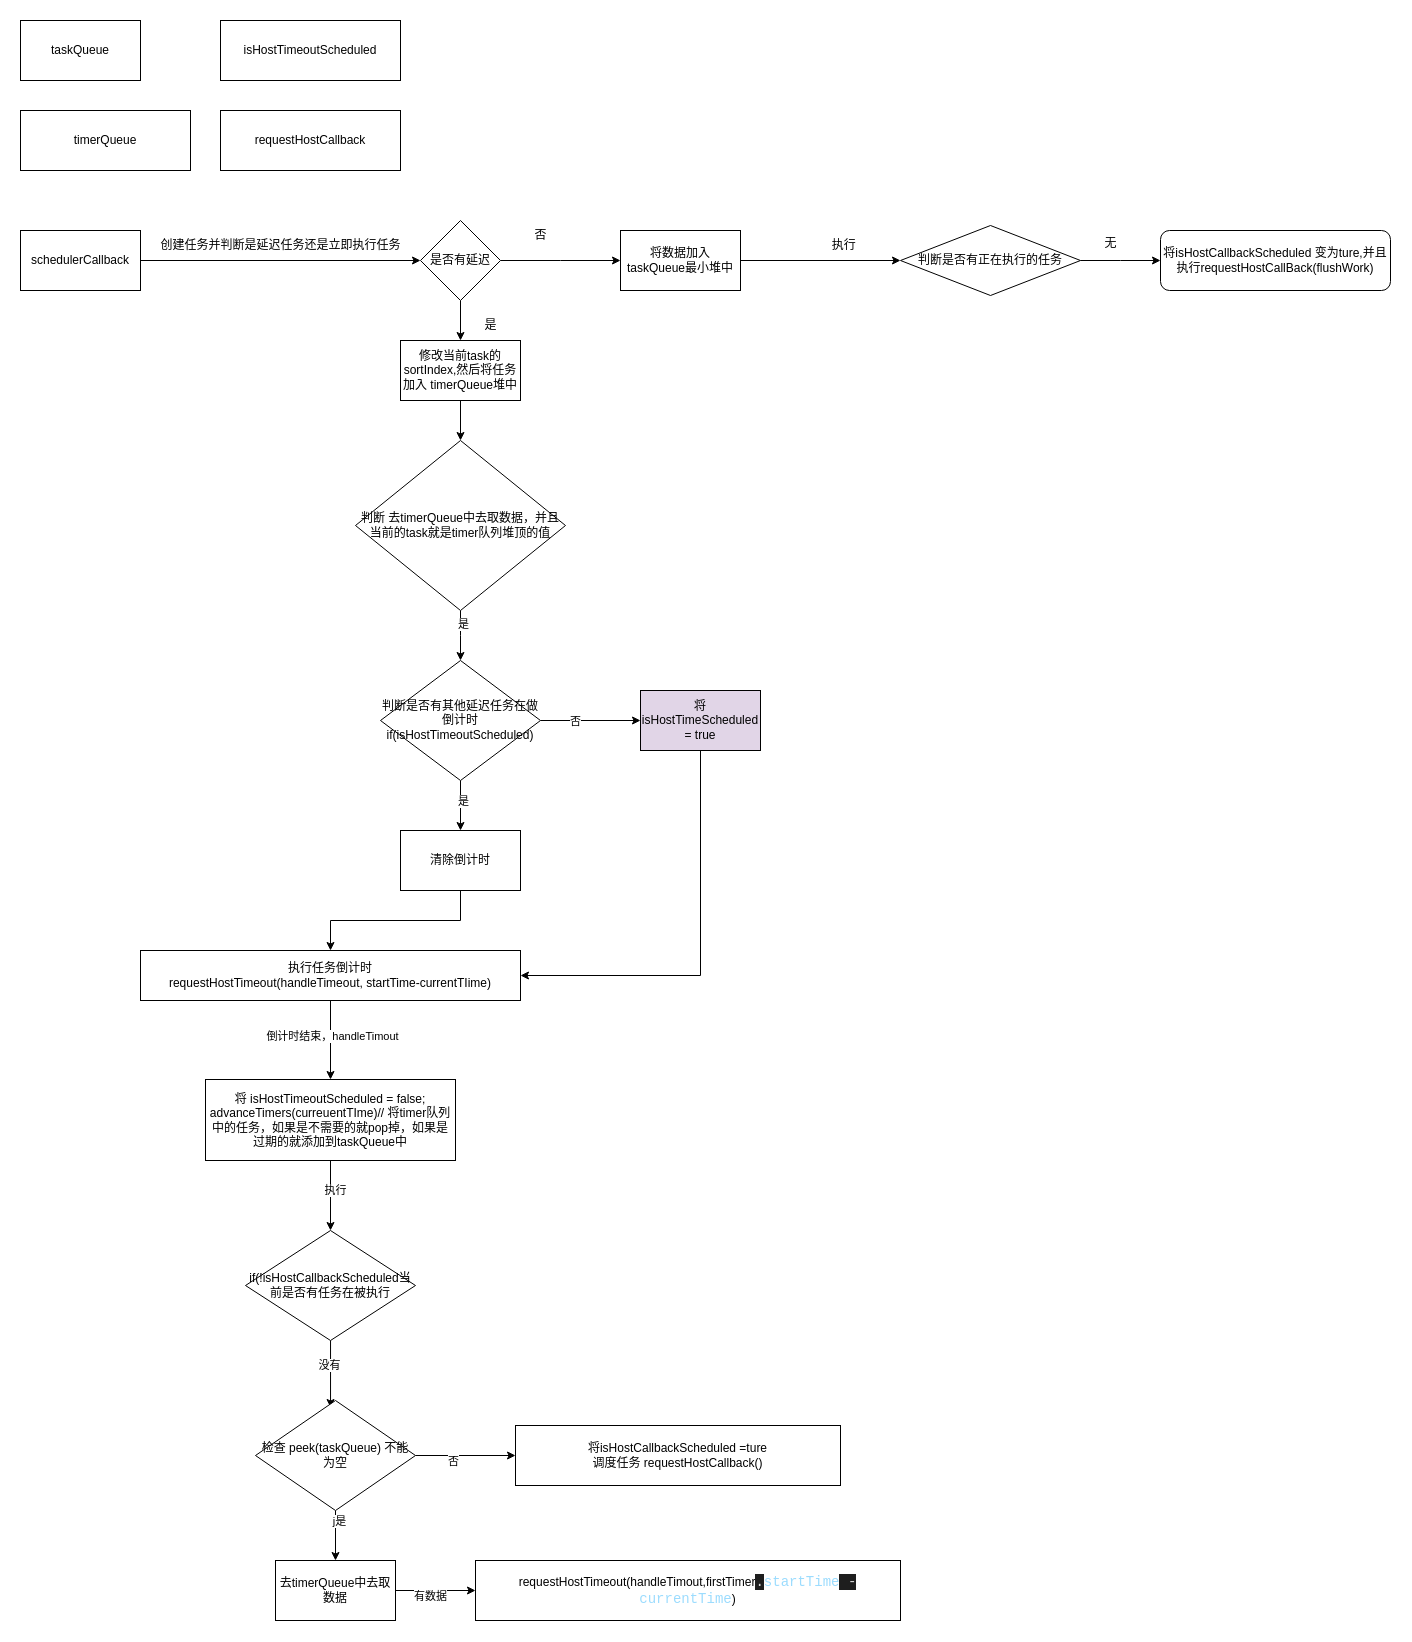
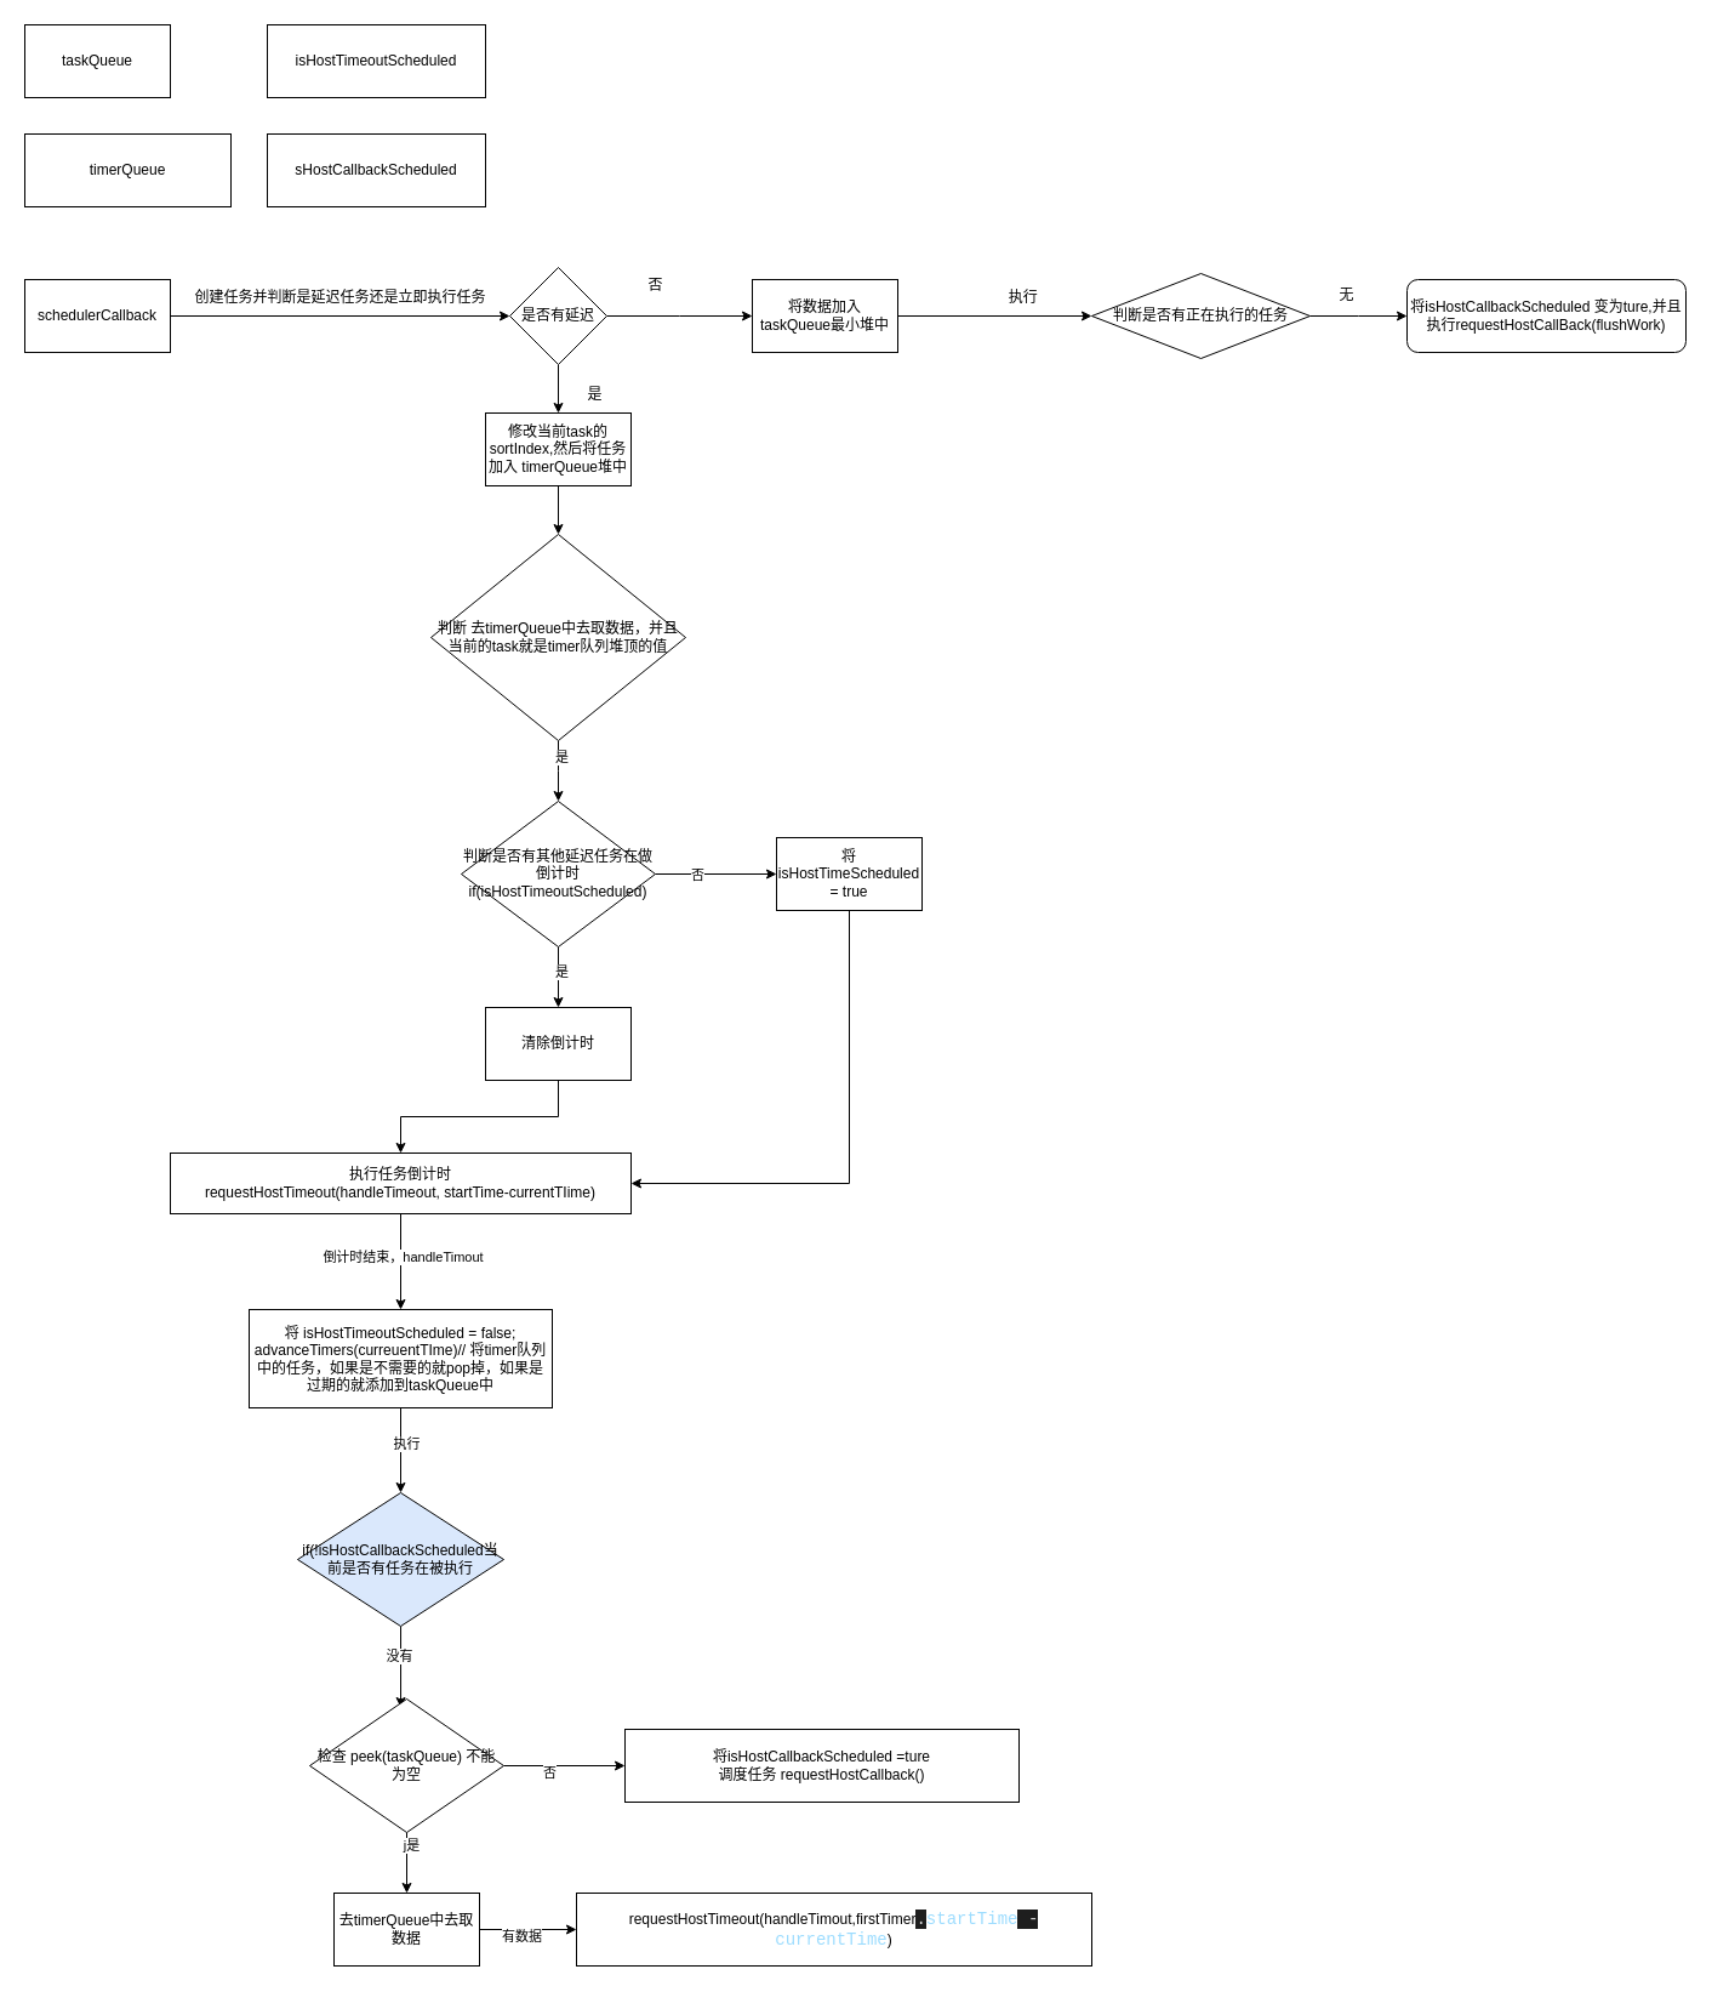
  <mxCell id="0" />
  <mxCell id="1" parent="0" />
  <mxCell id="2" value="taskQueue" style="rounded=0;whiteSpace=wrap;html=1;" parent="1" vertex="1"><mxGeometry x="20" y="20" width="120" height="60" as="geometry" /></mxCell>
  <mxCell id="3" value="timerQueue" style="rounded=0;whiteSpace=wrap;html=1;" parent="1" vertex="1"><mxGeometry x="20" y="110" width="170" height="60" as="geometry" /></mxCell>
  <mxCell id="4" style="edgeStyle=orthogonalEdgeStyle;rounded=0;orthogonalLoop=1;jettySize=auto;html=1;entryX=0;entryY=0.5;entryDx=0;entryDy=0;" parent="1" source="5" target="9" edge="1"><mxGeometry relative="1" as="geometry"><mxPoint x="260" y="260" as="targetPoint" /></mxGeometry></mxCell>
  <mxCell id="5" value="schedulerCallback" style="rounded=0;whiteSpace=wrap;html=1;" parent="1" vertex="1"><mxGeometry x="20" y="230" width="120" height="60" as="geometry" /></mxCell>
  <mxCell id="6" value="创建任务并判断是延迟任务还是立即执行任务" style="text;html=1;align=center;verticalAlign=middle;resizable=0;points=[];autosize=1;strokeColor=none;fillColor=none;" parent="1" vertex="1"><mxGeometry x="150" y="230" width="260" height="30" as="geometry" /></mxCell>
  <mxCell id="7" style="edgeStyle=orthogonalEdgeStyle;rounded=0;orthogonalLoop=1;jettySize=auto;html=1;exitX=1;exitY=0.5;exitDx=0;exitDy=0;" parent="1" source="9" edge="1"><mxGeometry relative="1" as="geometry"><mxPoint x="620" y="260" as="targetPoint" /></mxGeometry></mxCell>
  <mxCell id="8" style="edgeStyle=orthogonalEdgeStyle;rounded=0;orthogonalLoop=1;jettySize=auto;html=1;exitX=0.5;exitY=1;exitDx=0;exitDy=0;" parent="1" source="9" target="13" edge="1"><mxGeometry relative="1" as="geometry" /></mxCell>
  <mxCell id="9" value="是否有延迟" style="rhombus;whiteSpace=wrap;html=1;" parent="1" vertex="1"><mxGeometry x="420" y="220" width="80" height="80" as="geometry" /></mxCell>
  <mxCell id="10" value="是" style="text;html=1;align=center;verticalAlign=middle;resizable=0;points=[];autosize=1;strokeColor=none;fillColor=none;" parent="1" vertex="1"><mxGeometry x="470" y="310" width="40" height="30" as="geometry" /></mxCell>
  <mxCell id="11" value="否" style="text;html=1;align=center;verticalAlign=middle;resizable=0;points=[];autosize=1;strokeColor=none;fillColor=none;" parent="1" vertex="1"><mxGeometry x="520" y="220" width="40" height="30" as="geometry" /></mxCell>
  <mxCell id="12" style="edgeStyle=orthogonalEdgeStyle;rounded=0;orthogonalLoop=1;jettySize=auto;html=1;exitX=0.5;exitY=1;exitDx=0;exitDy=0;entryX=0.5;entryY=0;entryDx=0;entryDy=0;" parent="1" source="13" target="23" edge="1"><mxGeometry relative="1" as="geometry"><mxPoint x="460" y="450" as="targetPoint" /></mxGeometry></mxCell>
  <mxCell id="13" value="修改当前task的sortIndex,然后将任务加入 timerQueue堆中" style="rounded=0;whiteSpace=wrap;html=1;" parent="1" vertex="1"><mxGeometry x="400" y="340" width="120" height="60" as="geometry" /></mxCell>
  <mxCell id="14" style="edgeStyle=orthogonalEdgeStyle;rounded=0;orthogonalLoop=1;jettySize=auto;html=1;entryX=0;entryY=0.5;entryDx=0;entryDy=0;" parent="1" source="15" target="18" edge="1"><mxGeometry relative="1" as="geometry"><mxPoint x="840" y="260" as="targetPoint" /></mxGeometry></mxCell>
  <mxCell id="15" value="将数据加入taskQueue最小堆中" style="rounded=0;whiteSpace=wrap;html=1;" parent="1" vertex="1"><mxGeometry x="620" y="230" width="120" height="60" as="geometry" /></mxCell>
  <mxCell id="16" value="执行&amp;nbsp;" style="text;html=1;align=center;verticalAlign=middle;resizable=0;points=[];autosize=1;strokeColor=none;fillColor=none;" parent="1" vertex="1"><mxGeometry x="820" y="230" width="50" height="30" as="geometry" /></mxCell>
  <mxCell id="17" style="edgeStyle=orthogonalEdgeStyle;rounded=0;orthogonalLoop=1;jettySize=auto;html=1;exitX=1;exitY=0.5;exitDx=0;exitDy=0;" parent="1" source="18" edge="1"><mxGeometry relative="1" as="geometry"><mxPoint x="1160" y="260" as="targetPoint" /></mxGeometry></mxCell>
  <mxCell id="18" value="判断是否有正在执行的任务" style="rhombus;whiteSpace=wrap;html=1;" parent="1" vertex="1"><mxGeometry x="900" y="225" width="180" height="70" as="geometry" /></mxCell>
  <mxCell id="19" value="无" style="text;html=1;align=center;verticalAlign=middle;resizable=0;points=[];autosize=1;strokeColor=none;fillColor=none;" parent="1" vertex="1"><mxGeometry x="1090" y="228" width="40" height="30" as="geometry" /></mxCell>
  <mxCell id="20" value="将isHostCallbackScheduled&amp;nbsp;变为ture,并且执行requestHostCallBack(flushWork)" style="rounded=1;whiteSpace=wrap;html=1;" parent="1" vertex="1"><mxGeometry x="1160" y="230" width="230" height="60" as="geometry" /></mxCell>
  <mxCell id="21" value="" style="edgeStyle=orthogonalEdgeStyle;rounded=0;orthogonalLoop=1;jettySize=auto;html=1;" parent="1" source="23" edge="1"><mxGeometry relative="1" as="geometry"><mxPoint x="460" y="660" as="targetPoint" /></mxGeometry></mxCell>
  <mxCell id="22" value="是" style="edgeLabel;html=1;align=center;verticalAlign=middle;resizable=0;points=[];" parent="21" vertex="1" connectable="0"><mxGeometry x="-0.496" y="2" relative="1" as="geometry"><mxPoint as="offset" /></mxGeometry></mxCell>
  <mxCell id="23" value="判断 去timerQueue中去取数据，并且当前的task就是timer队列堆顶的值" style="rhombus;whiteSpace=wrap;html=1;" parent="1" vertex="1"><mxGeometry x="355" y="440" width="210" height="170" as="geometry" /></mxCell>
  <mxCell id="24" value="" style="edgeStyle=orthogonalEdgeStyle;rounded=0;orthogonalLoop=1;jettySize=auto;html=1;" parent="1" source="28" target="30" edge="1"><mxGeometry relative="1" as="geometry" /></mxCell>
  <mxCell id="25" value="是" style="edgeLabel;html=1;align=center;verticalAlign=middle;resizable=0;points=[];" parent="24" vertex="1" connectable="0"><mxGeometry x="-0.2" y="2" relative="1" as="geometry"><mxPoint as="offset" /></mxGeometry></mxCell>
  <mxCell id="26" value="" style="edgeStyle=orthogonalEdgeStyle;rounded=0;orthogonalLoop=1;jettySize=auto;html=1;" parent="1" source="28" target="32" edge="1"><mxGeometry relative="1" as="geometry" /></mxCell>
  <mxCell id="27" value="否" style="edgeLabel;html=1;align=center;verticalAlign=middle;resizable=0;points=[];" parent="26" vertex="1" connectable="0"><mxGeometry x="-0.32" relative="1" as="geometry"><mxPoint as="offset" /></mxGeometry></mxCell>
  <mxCell id="28" value="判断是否有其他延迟任务在做倒计时&lt;br&gt;if(isHostTimeoutScheduled)" style="rhombus;whiteSpace=wrap;html=1;" parent="1" vertex="1"><mxGeometry x="380" y="660" width="160" height="120" as="geometry" /></mxCell>
  <mxCell id="29" style="edgeStyle=orthogonalEdgeStyle;rounded=0;orthogonalLoop=1;jettySize=auto;html=1;exitX=0.5;exitY=1;exitDx=0;exitDy=0;entryX=0.5;entryY=0;entryDx=0;entryDy=0;" parent="1" source="30" target="35" edge="1"><mxGeometry relative="1" as="geometry" /></mxCell>
  <mxCell id="30" value="清除倒计时" style="whiteSpace=wrap;html=1;" parent="1" vertex="1"><mxGeometry x="400" y="830" width="120" height="60" as="geometry" /></mxCell>
  <mxCell id="31" style="edgeStyle=orthogonalEdgeStyle;rounded=0;orthogonalLoop=1;jettySize=auto;html=1;exitX=0.5;exitY=1;exitDx=0;exitDy=0;entryX=1;entryY=0.5;entryDx=0;entryDy=0;" parent="1" source="32" target="35" edge="1"><mxGeometry relative="1" as="geometry" /></mxCell>
- <mxCell id="32" value="将isHostTimeScheduled = true" style="whiteSpace=wrap;html=1;fillColor=#e1d5e7;" parent="1" vertex="1"><mxGeometry x="640" y="690" width="120" height="60" as="geometry" /></mxCell>
+ <mxCell id="32" value="将isHostTimeScheduled = true" style="whiteSpace=wrap;html=1;" parent="1" vertex="1"><mxGeometry x="640" y="690" width="120" height="60" as="geometry" /></mxCell>
  <mxCell id="33" value="" style="edgeStyle=orthogonalEdgeStyle;rounded=0;orthogonalLoop=1;jettySize=auto;html=1;" parent="1" source="35" target="38" edge="1"><mxGeometry relative="1" as="geometry" /></mxCell>
  <mxCell id="34" value="倒计时结束，handleTimout" style="edgeLabel;html=1;align=center;verticalAlign=middle;resizable=0;points=[];" parent="33" vertex="1" connectable="0"><mxGeometry x="-0.12" y="1" relative="1" as="geometry"><mxPoint as="offset" /></mxGeometry></mxCell>
  <mxCell id="35" value="执行任务倒计时&lt;br&gt;requestHostTimeout(handleTimeout, startTime-currentTIime)" style="rounded=0;whiteSpace=wrap;html=1;" parent="1" vertex="1"><mxGeometry x="140" y="950" width="380" height="50" as="geometry" /></mxCell>
  <mxCell id="36" value="" style="edgeStyle=orthogonalEdgeStyle;rounded=0;orthogonalLoop=1;jettySize=auto;html=1;entryX=0.5;entryY=0;entryDx=0;entryDy=0;" parent="1" source="38" target="41" edge="1"><mxGeometry relative="1" as="geometry"><mxPoint x="330" y="1230" as="targetPoint" /></mxGeometry></mxCell>
  <mxCell id="37" value="执行" style="edgeLabel;html=1;align=center;verticalAlign=middle;resizable=0;points=[];" parent="36" vertex="1" connectable="0"><mxGeometry x="-0.171" y="4" relative="1" as="geometry"><mxPoint as="offset" /></mxGeometry></mxCell>
  <mxCell id="38" value="将 isHostTimeoutScheduled = false;&lt;br&gt;advanceTimers(curreuentTIme)//&amp;nbsp;将timer队列中的任务，如果是不需要的就pop掉，如果是过期的就添加到taskQueue中" style="whiteSpace=wrap;html=1;rounded=0;" parent="1" vertex="1"><mxGeometry x="205" y="1079" width="250" height="81" as="geometry" /></mxCell>
  <mxCell id="39" value="" style="edgeStyle=orthogonalEdgeStyle;rounded=0;orthogonalLoop=1;jettySize=auto;html=1;entryX=0.469;entryY=0.064;entryDx=0;entryDy=0;entryPerimeter=0;" parent="1" source="41" target="46" edge="1"><mxGeometry relative="1" as="geometry"><mxPoint x="330" y="1445" as="targetPoint" /></mxGeometry></mxCell>
  <mxCell id="40" value="没有" style="edgeLabel;html=1;align=center;verticalAlign=middle;resizable=0;points=[];" parent="39" vertex="1" connectable="0"><mxGeometry x="-0.242" y="-2" relative="1" as="geometry"><mxPoint as="offset" /></mxGeometry></mxCell>
- <mxCell id="41" value="if(!isHostCallbackScheduled当前是否有任务在被执行" style="rhombus;whiteSpace=wrap;html=1;" parent="1" vertex="1"><mxGeometry x="245" y="1230" width="170" height="110" as="geometry" /></mxCell>
+ <mxCell id="41" value="if(!isHostCallbackScheduled当前是否有任务在被执行" style="rhombus;whiteSpace=wrap;html=1;fillColor=#dae8fc;" parent="1" vertex="1"><mxGeometry x="245" y="1230" width="170" height="110" as="geometry" /></mxCell>
  <mxCell id="42" value="" style="edgeStyle=orthogonalEdgeStyle;rounded=0;orthogonalLoop=1;jettySize=auto;html=1;" parent="1" source="46" target="47" edge="1"><mxGeometry relative="1" as="geometry" /></mxCell>
  <mxCell id="43" value="否" style="edgeLabel;html=1;align=center;verticalAlign=middle;resizable=0;points=[];" parent="42" vertex="1" connectable="0"><mxGeometry x="-0.26" y="-5" relative="1" as="geometry"><mxPoint as="offset" /></mxGeometry></mxCell>
  <mxCell id="44" value="" style="edgeStyle=orthogonalEdgeStyle;rounded=0;orthogonalLoop=1;jettySize=auto;html=1;" parent="1" source="46" target="50" edge="1"><mxGeometry relative="1" as="geometry" /></mxCell>
  <mxCell id="45" value="j是" style="edgeLabel;html=1;align=center;verticalAlign=middle;resizable=0;points=[];" parent="44" vertex="1" connectable="0"><mxGeometry x="-0.581" y="3" relative="1" as="geometry"><mxPoint as="offset" /></mxGeometry></mxCell>
  <mxCell id="46" value="检查 peek(taskQueue)&amp;nbsp;不能为空" style="rhombus;whiteSpace=wrap;html=1;" parent="1" vertex="1"><mxGeometry x="255" y="1400" width="160" height="110" as="geometry" /></mxCell>
  <mxCell id="47" value="将isHostCallbackScheduled =ture&lt;br&gt;调度任务 requestHostCallback()" style="whiteSpace=wrap;html=1;" parent="1" vertex="1"><mxGeometry x="515" y="1425" width="325" height="60" as="geometry" /></mxCell>
  <mxCell id="48" value="" style="edgeStyle=orthogonalEdgeStyle;rounded=0;orthogonalLoop=1;jettySize=auto;html=1;" parent="1" source="50" target="51" edge="1"><mxGeometry relative="1" as="geometry" /></mxCell>
  <mxCell id="49" value="有数据" style="edgeLabel;html=1;align=center;verticalAlign=middle;resizable=0;points=[];" parent="48" vertex="1" connectable="0"><mxGeometry x="-0.15" y="-5" relative="1" as="geometry"><mxPoint as="offset" /></mxGeometry></mxCell>
  <mxCell id="50" value="去timerQueue中去取数据" style="whiteSpace=wrap;html=1;" parent="1" vertex="1"><mxGeometry x="275" y="1560" width="120" height="60" as="geometry" /></mxCell>
  <mxCell id="51" value="requestHostTimeout(handleTimout,firstTimer&lt;span style=&quot;background-color: rgb(30, 30, 30); color: rgb(212, 212, 212); font-family: Consolas, &amp;quot;Courier New&amp;quot;, monospace; font-size: 14px;&quot;&gt;.&lt;/span&gt;&lt;span style=&quot;font-family: Consolas, &amp;quot;Courier New&amp;quot;, monospace; font-size: 14px; color: rgb(156, 220, 254);&quot;&gt;startTime&lt;/span&gt;&lt;span style=&quot;background-color: rgb(30, 30, 30); color: rgb(212, 212, 212); font-family: Consolas, &amp;quot;Courier New&amp;quot;, monospace; font-size: 14px;&quot;&gt; - &lt;/span&gt;&lt;span style=&quot;font-family: Consolas, &amp;quot;Courier New&amp;quot;, monospace; font-size: 14px; color: rgb(156, 220, 254);&quot;&gt;currentTime&lt;/span&gt;&lt;span style=&quot;background-color: initial;&quot;&gt;)&lt;/span&gt;" style="whiteSpace=wrap;html=1;" parent="1" vertex="1"><mxGeometry x="475" y="1560" width="425" height="60" as="geometry" /></mxCell>
  <mxCell id="52" value="isHostTimeoutScheduled" style="rounded=0;whiteSpace=wrap;html=1;" parent="1" vertex="1"><mxGeometry x="220" y="20" width="180" height="60" as="geometry" /></mxCell>
- <mxCell id="53" value="requestHostCallback" style="rounded=0;whiteSpace=wrap;html=1;" parent="1" vertex="1"><mxGeometry x="220" y="110" width="180" height="60" as="geometry" /></mxCell>
+ <mxCell id="53" value="sHostCallbackScheduled" style="rounded=0;whiteSpace=wrap;html=1;" parent="1" vertex="1"><mxGeometry x="220" y="110" width="180" height="60" as="geometry" /></mxCell>
